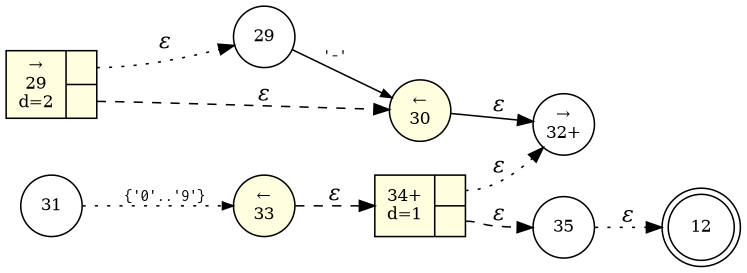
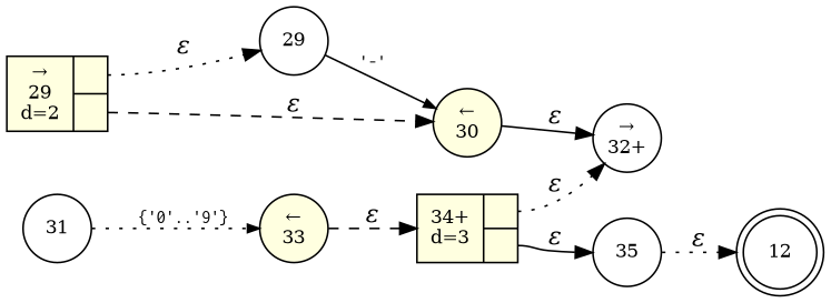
  digraph {
    rankdir=LR
    node [fillcolor=white fixedsize=true fontsize=11 shape=circle style=filled peripheries=1]
    edge [fontname="Times-Italic" style=dotted]
    n1 [label=12 shape=doublecircle width=.6 peripheries=""]
    n2 [label="&rarr;\n32+" width=.55]
    n3 [label=31 width=.55]
    n4 [fillcolor=lightyellow label="&larr;\n33" width=.55]
-   n5 [fillcolor=lightyellow fixedsize=false label="{34+\nd=1|{<p0>|<p1>}}" shape=record]
+   n5 [fillcolor=lightyellow fixedsize=false label="{34+\nd=3|{<p0>|<p1>}}" shape=record]
    n6 [label=35 width=.55]
    n7 [fillcolor=lightyellow fixedsize=false label="{&rarr;\n29\nd=2|{<p0>|<p1>}}" shape=record]
    n8 [label=29 width=.55]
    n9 [fillcolor=lightyellow label="&larr;\n30" width=.55]
    n3 -> n4 [arrowhead=normal arrowsize=.7 fontname=Courier fontsize=11 label="{'0'..'9'}"]
    n4 -> n5 [label="&epsilon;" style=dashed]
    n5 -> n2 [label="&epsilon;" tailport=p0]
-   n5 -> n6 [label="&epsilon;" style=dashed tailport=p1]
+   n5 -> n6 [label="&epsilon;" style=solid tailport=p1]
    n6 -> n1 [label="&epsilon;"]
    n7 -> n8 [label="&epsilon;" tailport=p0]
    n7 -> n9 [label="&epsilon;" style=dashed tailport=p1]
    n8 -> n9 [arrowhead=normal arrowsize=.7 fontname=Courier fontsize=11 label="'-'" style=solid]
    n9 -> n2 [label="&epsilon;" style=solid]
  }
